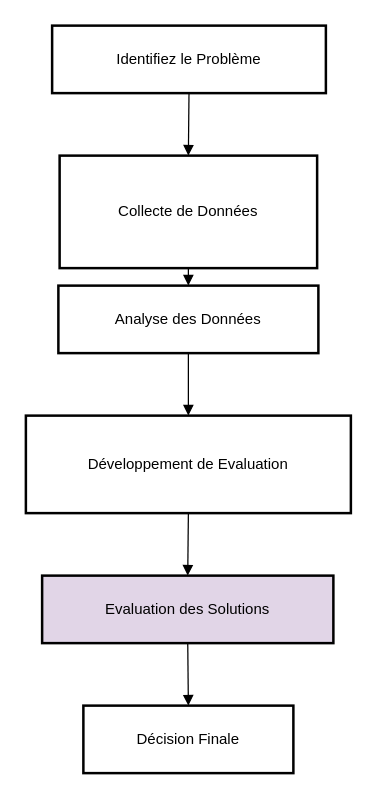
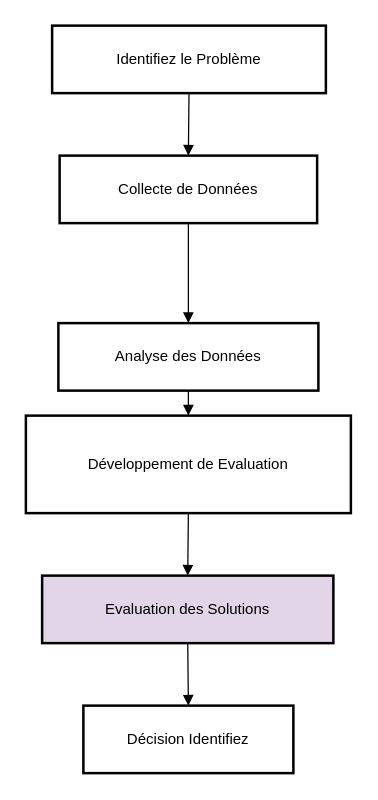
  <mxCell id="0" />
  <mxCell id="1" parent="0" />
  <mxCell id="2" value="Identifiez le Problème" style="whiteSpace=wrap;strokeWidth=2;" vertex="1" parent="1"><mxGeometry x="41" y="20" width="219" height="54" as="geometry" /></mxCell>
- <mxCell id="3" value="Collecte de Données" style="whiteSpace=wrap;strokeWidth=2;" vertex="1" parent="1"><mxGeometry x="47" y="124" width="206" height="90" as="geometry" /></mxCell>
- <mxCell id="4" value="Analyse des Données" style="whiteSpace=wrap;strokeWidth=2;" vertex="1" parent="1"><mxGeometry x="46" y="228" width="208" height="54" as="geometry" /></mxCell>
+ <mxCell id="3" value="Collecte de Données" style="whiteSpace=wrap;strokeWidth=2;" vertex="1" parent="1"><mxGeometry x="47" y="124" width="206" height="54" as="geometry" /></mxCell>
+ <mxCell id="4" value="Analyse des Données" style="whiteSpace=wrap;strokeWidth=2;" vertex="1" parent="1"><mxGeometry x="46" y="258" width="208" height="54" as="geometry" /></mxCell>
  <mxCell id="5" value="Développement de Evaluation" style="whiteSpace=wrap;strokeWidth=2;" vertex="1" parent="1"><mxGeometry x="20" y="332" width="260" height="78" as="geometry" /></mxCell>
  <mxCell id="6" value="Evaluation des Solutions" style="whiteSpace=wrap;strokeWidth=2;fillColor=#e1d5e7;" vertex="1" parent="1"><mxGeometry x="33" y="460" width="233" height="54" as="geometry" /></mxCell>
- <mxCell id="7" value="Décision Finale" style="whiteSpace=wrap;strokeWidth=2;" vertex="1" parent="1"><mxGeometry x="66" y="564" width="168" height="54" as="geometry" /></mxCell>
+ <mxCell id="7" value="Décision Identifiez" style="whiteSpace=wrap;strokeWidth=2;" vertex="1" parent="1"><mxGeometry x="66" y="564" width="168" height="54" as="geometry" /></mxCell>
  <mxCell id="8" value="" style="curved=1;startArrow=none;endArrow=block;exitX=0.5;exitY=1;entryX=0.5;entryY=0;" edge="1" parent="1" source="2" target="3"><mxGeometry relative="1" as="geometry"><Array as="points" /></mxGeometry></mxCell>
  <mxCell id="9" value="" style="curved=1;startArrow=none;endArrow=block;exitX=0.5;exitY=1;entryX=0.5;entryY=0;" edge="1" parent="1" source="3" target="4"><mxGeometry relative="1" as="geometry"><Array as="points" /></mxGeometry></mxCell>
  <mxCell id="10" value="" style="curved=1;startArrow=none;endArrow=block;exitX=0.5;exitY=1;entryX=0.5;entryY=0;" edge="1" parent="1" source="4" target="5"><mxGeometry relative="1" as="geometry"><Array as="points" /></mxGeometry></mxCell>
  <mxCell id="11" value="" style="curved=1;startArrow=none;endArrow=block;exitX=0.5;exitY=1;entryX=0.5;entryY=0;" edge="1" parent="1" source="5" target="6"><mxGeometry relative="1" as="geometry"><Array as="points" /></mxGeometry></mxCell>
  <mxCell id="12" value="" style="curved=1;startArrow=none;endArrow=block;exitX=0.5;exitY=1;entryX=0.5;entryY=0;" edge="1" parent="1" source="6" target="7"><mxGeometry relative="1" as="geometry"><Array as="points" /></mxGeometry></mxCell>
